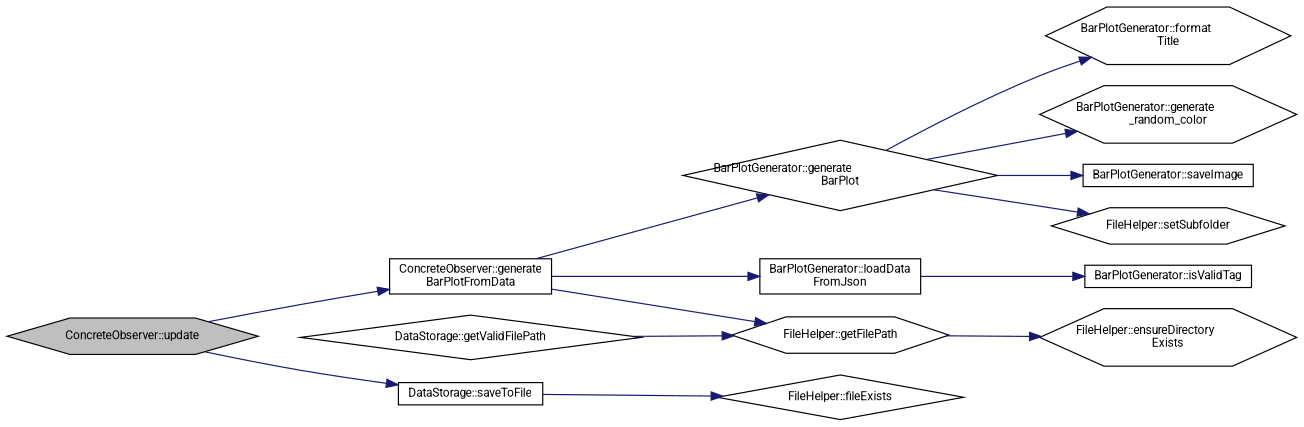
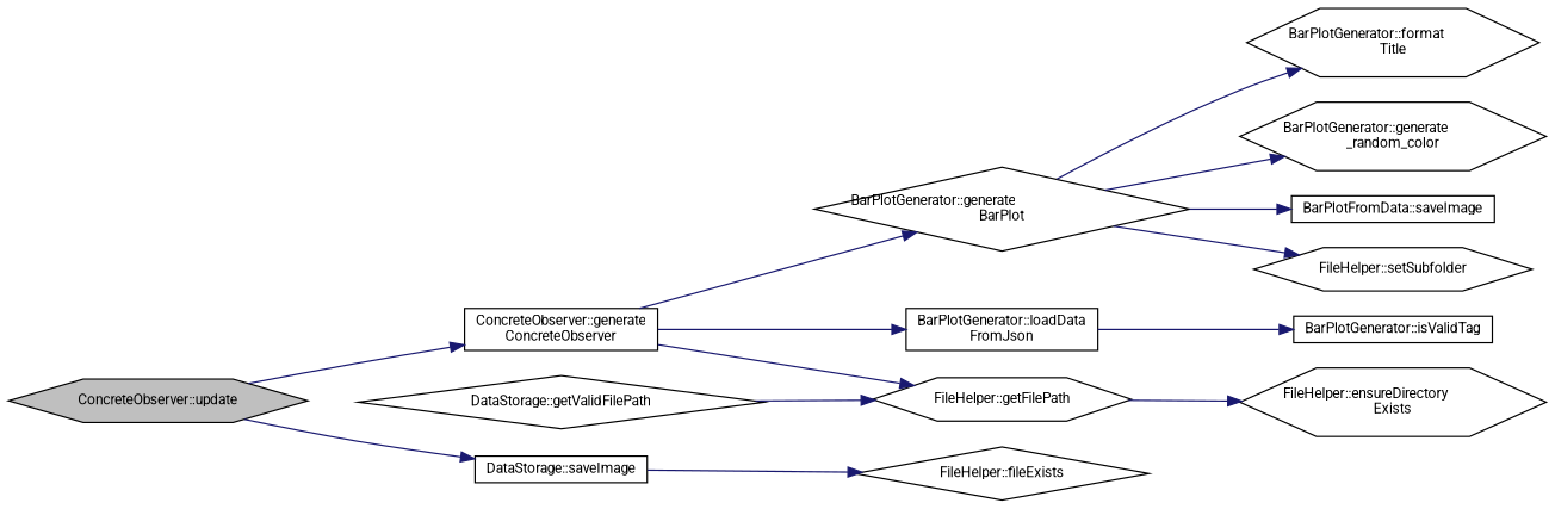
  digraph {
    fontname=Roboto
    rankdir=LR
    node [color=black fillcolor=white fontname=Roboto fontsize=10 shape=hexagon style=filled]
    edge [color=midnightblue fontname=Roboto fontsize=10 labelfontname=Helvetica labelfontsize=10 style=solid]
    n1 [fillcolor=grey75 fontcolor=black height=0.2 label="ConcreteObserver::update" width=0.4]
-   n2 [height=0.2 label="ConcreteObserver::generate\lBarPlotFromData" shape=box width=0.4]
-   n3 [height=0.2 label="DataStorage::saveToFile" shape=box width=0.4]
+   n2 [height=0.2 label="ConcreteObserver::generate\lConcreteObserver" shape=box width=0.4]
+   n3 [height=0.2 label="DataStorage::saveImage" shape=box width=0.4]
    n4 [height=0.2 label="BarPlotGenerator::generate\lBarPlot" shape=diamond width=0.4]
    n5 [height=0.2 label="BarPlotGenerator::loadData\lFromJson" shape=box width=0.4]
    n6 [height=0.2 label="FileHelper::getFilePath" width=0.4]
    n7 [height=0.2 label="FileHelper::fileExists" shape=diamond width=0.4]
    n8 [height=0.2 label="BarPlotGenerator::format\lTitle" width=0.4]
    n9 [height=0.2 label="BarPlotGenerator::generate\l_random_color" width=0.4]
-   n10 [height=0.2 label="BarPlotGenerator::saveImage" shape=box width=0.4]
+   n10 [height=0.2 label="BarPlotFromData::saveImage" shape=box width=0.4]
    n11 [height=0.2 label="FileHelper::setSubfolder" width=0.4]
    n12 [height=0.2 label="BarPlotGenerator::isValidTag" shape=box width=0.4]
    n13 [height=0.2 label="FileHelper::ensureDirectory\lExists" width=0.4]
    n14 [height=0.2 label="DataStorage::getValidFilePath" shape=diamond width=0.4]
    n1 -> n2
    n1 -> n3
    n2 -> n4
    n2 -> n5
    n2 -> n6
    n3 -> n7
    n4 -> n8
    n4 -> n9
    n4 -> n10
    n4 -> n11
    n5 -> n12
    n6 -> n13
    n14 -> n6
  }
